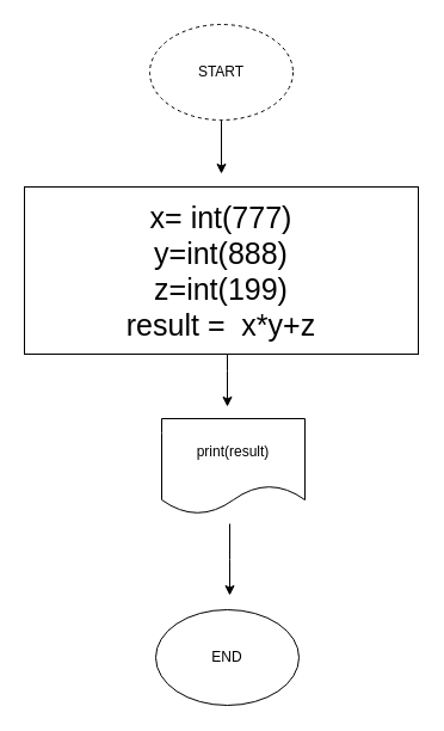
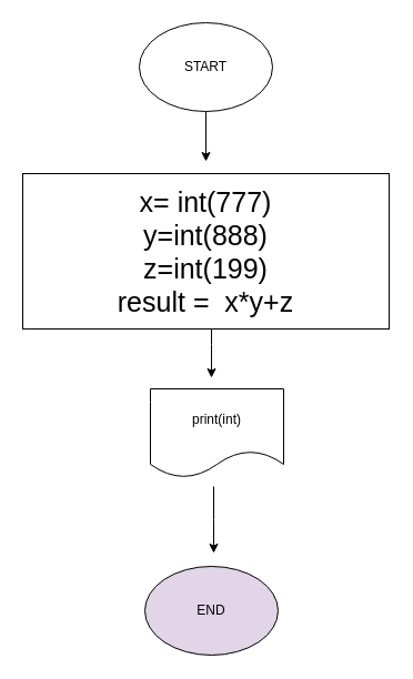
  <mxCell id="0" />
  <mxCell id="1" parent="0" />
  <mxCell id="2" style="edgeStyle=orthogonalEdgeStyle;rounded=0;orthogonalLoop=1;jettySize=auto;html=1;exitX=0.5;exitY=1;exitDx=0;exitDy=0;" parent="1" source="3" edge="1"><mxGeometry relative="1" as="geometry"><mxPoint x="185" y="145" as="targetPoint" /></mxGeometry></mxCell>
- <mxCell id="3" value="START" style="ellipse;whiteSpace=wrap;html=1;dashed=1;" parent="1" vertex="1"><mxGeometry x="125" y="20" width="120" height="80" as="geometry" /></mxCell>
- <mxCell id="4" value="END" style="ellipse;whiteSpace=wrap;html=1;" parent="1" vertex="1"><mxGeometry x="130" y="510" width="120" height="80" as="geometry" /></mxCell>
+ <mxCell id="3" value="START" style="ellipse;whiteSpace=wrap;html=1;" parent="1" vertex="1"><mxGeometry x="125" y="20" width="120" height="80" as="geometry" /></mxCell>
+ <mxCell id="4" value="END" style="ellipse;whiteSpace=wrap;html=1;fillColor=#e1d5e7;" parent="1" vertex="1"><mxGeometry x="130" y="510" width="120" height="80" as="geometry" /></mxCell>
  <mxCell id="5" value="" style="edgeStyle=orthogonalEdgeStyle;rounded=0;orthogonalLoop=1;jettySize=auto;html=1;" parent="1" edge="1"><mxGeometry relative="1" as="geometry"><Array as="points"><mxPoint x="190" y="310" /><mxPoint x="190" y="310" /></Array><mxPoint x="190" y="280" as="sourcePoint" /><mxPoint x="190" y="340" as="targetPoint" /></mxGeometry></mxCell>
  <mxCell id="6" value="&lt;font style=&quot;font-size: 25px;&quot;&gt;x= int(777)&lt;br&gt;y=int(888)&lt;br&gt;z=int(199)&lt;br&gt;result =&amp;nbsp;&amp;nbsp;x*y+z&lt;/font&gt;" style="shape=process;whiteSpace=wrap;html=1;backgroundOutline=1;size=0;" vertex="1" parent="1"><mxGeometry x="20" y="156" width="330" height="140" as="geometry" /></mxCell>
- <mxCell id="7" value="print(result)" style="shape=document;whiteSpace=wrap;html=1;boundedLbl=1;" vertex="1" parent="1"><mxGeometry x="135" y="350" width="120" height="80" as="geometry" /></mxCell>
+ <mxCell id="7" value="print(int)" style="shape=document;whiteSpace=wrap;html=1;boundedLbl=1;" vertex="1" parent="1"><mxGeometry x="135" y="350" width="120" height="80" as="geometry" /></mxCell>
  <mxCell id="8" value="" style="edgeStyle=orthogonalEdgeStyle;rounded=0;orthogonalLoop=1;jettySize=auto;html=1;" edge="1" parent="1"><mxGeometry relative="1" as="geometry"><Array as="points"><mxPoint x="192" y="468" /><mxPoint x="192" y="468" /></Array><mxPoint x="192" y="438" as="sourcePoint" /><mxPoint x="192" y="498" as="targetPoint" /></mxGeometry></mxCell>
